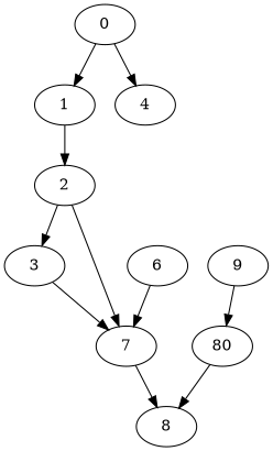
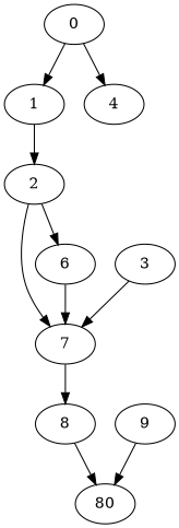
  digraph {
    0
    1
    4
    2
    3
    7
    8
    6
    n9 [label=80]
    9
    0 -> 1
    0 -> 4
    1 -> 2
-   2 -> 3
+   2 -> 6
    2 -> 7
    3 -> 7
    7 -> 8
-   n9 -> 8
+   8 -> n9
    6 -> 7
    9 -> n9
  }
